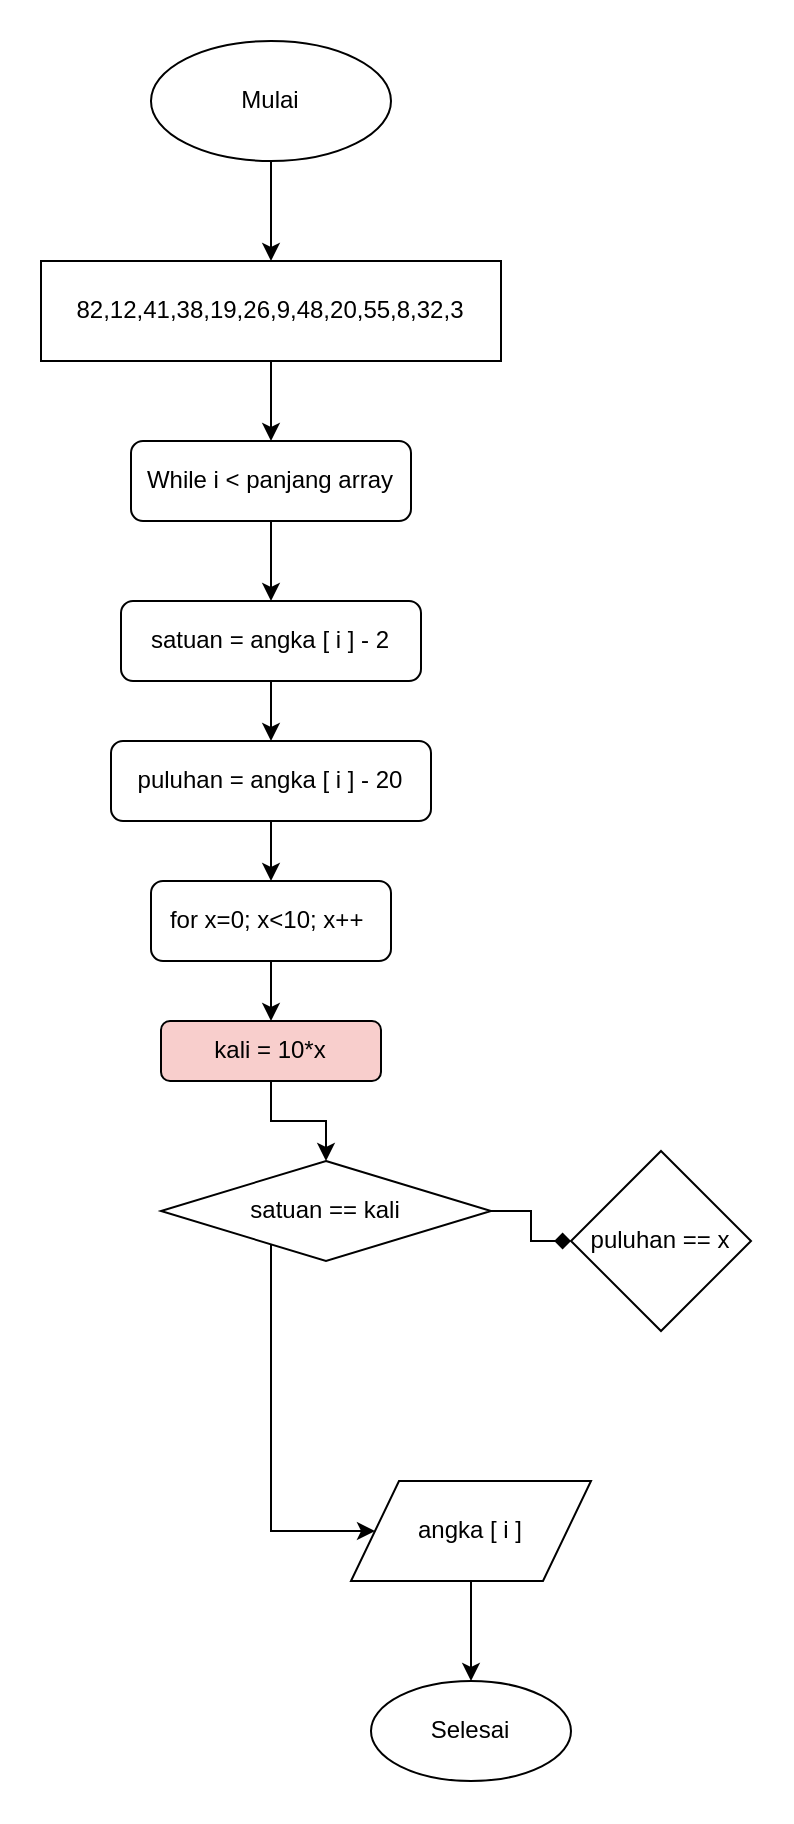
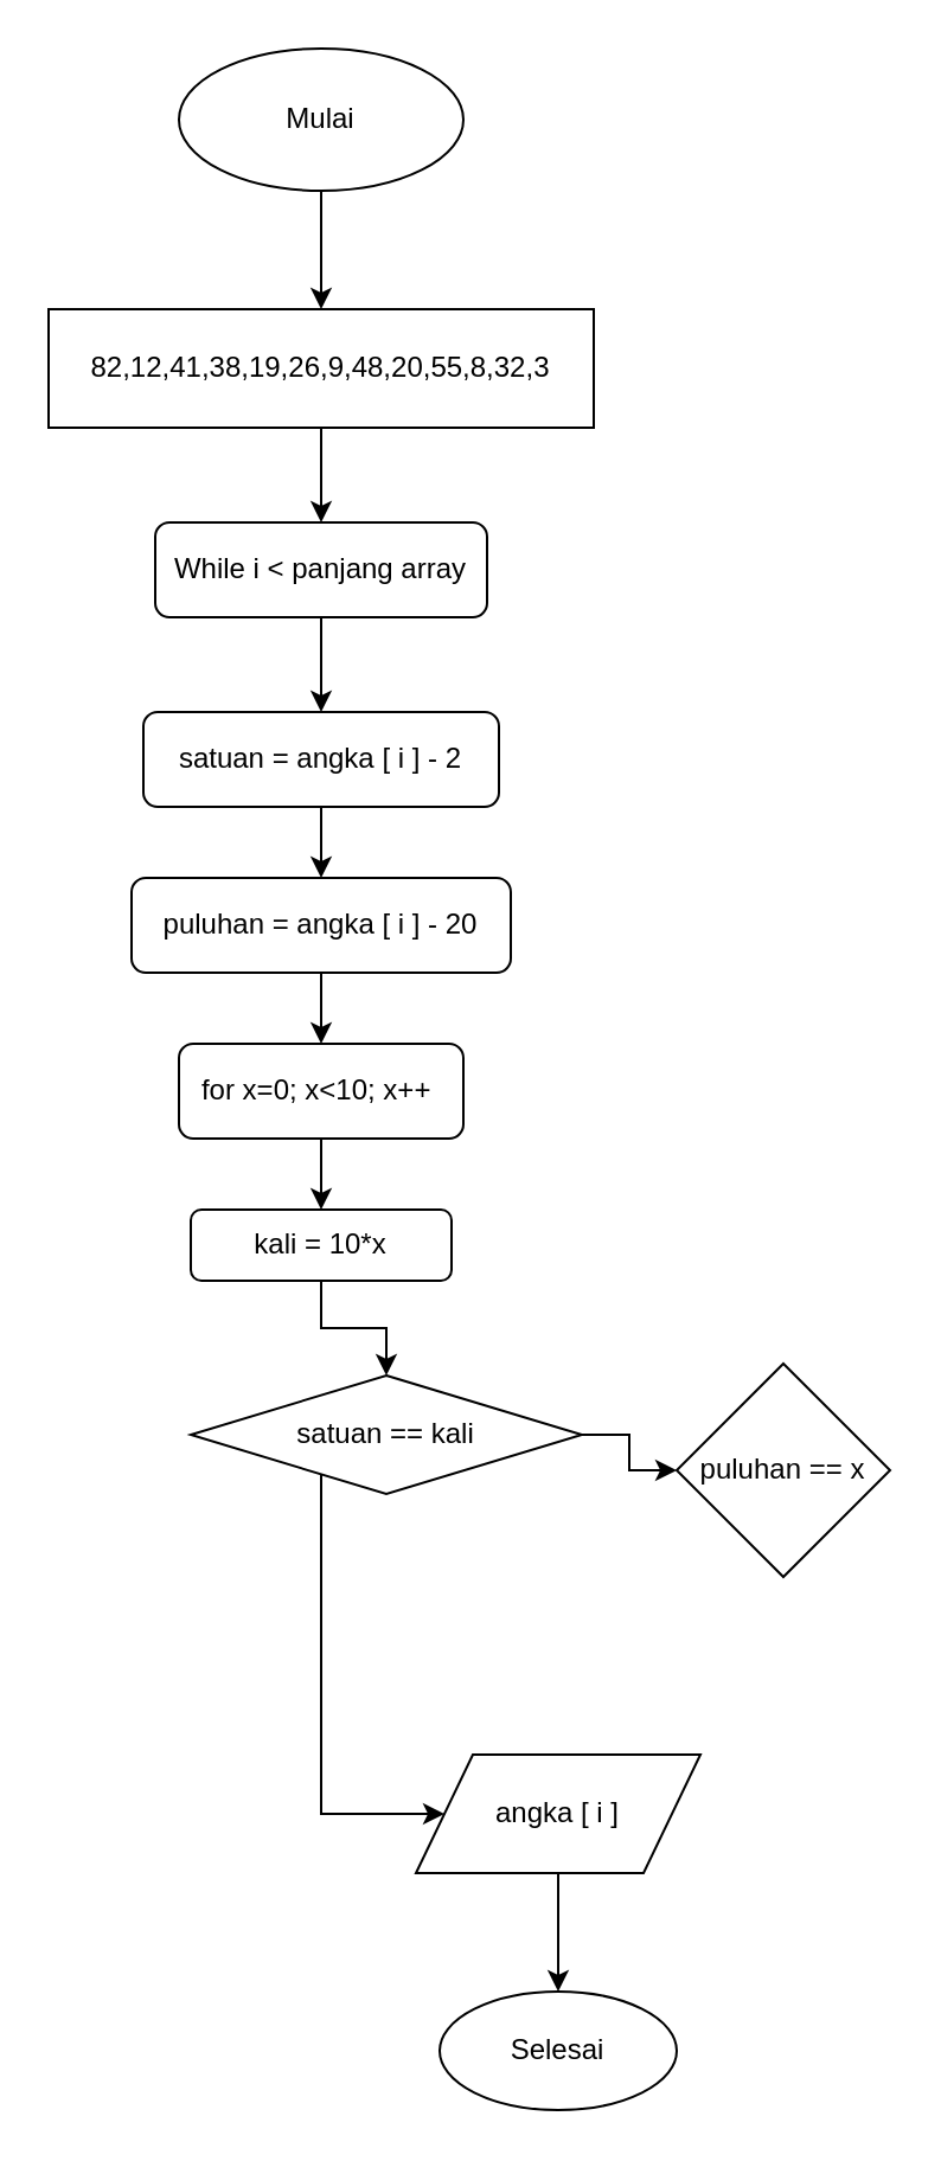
  <mxCell id="0" />
  <mxCell id="1" parent="0" />
  <mxCell id="2" style="edgeStyle=orthogonalEdgeStyle;rounded=0;orthogonalLoop=1;jettySize=auto;html=1;" edge="1" parent="1" source="3"><mxGeometry relative="1" as="geometry"><mxPoint x="135" y="130" as="targetPoint" /></mxGeometry></mxCell>
  <mxCell id="3" value="Mulai" style="ellipse;whiteSpace=wrap;html=1;" vertex="1" parent="1"><mxGeometry x="75" y="20" width="120" height="60" as="geometry" /></mxCell>
  <mxCell id="4" style="edgeStyle=orthogonalEdgeStyle;rounded=0;orthogonalLoop=1;jettySize=auto;html=1;" edge="1" parent="1" source="5"><mxGeometry relative="1" as="geometry"><mxPoint x="135" y="220" as="targetPoint" /></mxGeometry></mxCell>
  <mxCell id="5" value="82,12,41,38,19,26,9,48,20,55,8,32,3" style="rounded=0;whiteSpace=wrap;html=1;" vertex="1" parent="1"><mxGeometry x="20" y="130" width="230" height="50" as="geometry" /></mxCell>
  <mxCell id="6" style="edgeStyle=orthogonalEdgeStyle;rounded=0;orthogonalLoop=1;jettySize=auto;html=1;" edge="1" parent="1" source="7" target="9"><mxGeometry relative="1" as="geometry"><mxPoint x="135" y="300" as="targetPoint" /></mxGeometry></mxCell>
  <mxCell id="7" value="While i &amp;lt; panjang array" style="rounded=1;whiteSpace=wrap;html=1;" vertex="1" parent="1"><mxGeometry x="65" y="220" width="140" height="40" as="geometry" /></mxCell>
  <mxCell id="8" style="edgeStyle=orthogonalEdgeStyle;rounded=0;orthogonalLoop=1;jettySize=auto;html=1;" edge="1" parent="1" source="9"><mxGeometry relative="1" as="geometry"><mxPoint x="135" y="370" as="targetPoint" /></mxGeometry></mxCell>
  <mxCell id="9" value="satuan = angka [ i ] - 2" style="rounded=1;whiteSpace=wrap;html=1;" vertex="1" parent="1"><mxGeometry x="60" y="300" width="150" height="40" as="geometry" /></mxCell>
  <mxCell id="10" style="edgeStyle=orthogonalEdgeStyle;rounded=0;orthogonalLoop=1;jettySize=auto;html=1;entryX=0.5;entryY=0;entryDx=0;entryDy=0;" edge="1" parent="1" source="11" target="13"><mxGeometry relative="1" as="geometry" /></mxCell>
  <mxCell id="11" value="puluhan = angka [ i ] - 20" style="rounded=1;whiteSpace=wrap;html=1;" vertex="1" parent="1"><mxGeometry x="55" y="370" width="160" height="40" as="geometry" /></mxCell>
  <mxCell id="12" style="edgeStyle=orthogonalEdgeStyle;rounded=0;orthogonalLoop=1;jettySize=auto;html=1;" edge="1" parent="1" source="13" target="15"><mxGeometry relative="1" as="geometry"><mxPoint x="135" y="510" as="targetPoint" /></mxGeometry></mxCell>
  <mxCell id="13" value="for x=0; x&amp;lt;10; x++&amp;nbsp;" style="rounded=1;whiteSpace=wrap;html=1;" vertex="1" parent="1"><mxGeometry x="75" y="440" width="120" height="40" as="geometry" /></mxCell>
  <mxCell id="14" style="edgeStyle=orthogonalEdgeStyle;rounded=0;orthogonalLoop=1;jettySize=auto;html=1;entryX=0.5;entryY=0;entryDx=0;entryDy=0;" edge="1" parent="1" source="15" target="18"><mxGeometry relative="1" as="geometry" /></mxCell>
- <mxCell id="15" value="kali = 10*x" style="rounded=1;whiteSpace=wrap;html=1;fillColor=#f8cecc;" vertex="1" parent="1"><mxGeometry x="80" y="510" width="110" height="30" as="geometry" /></mxCell>
- <mxCell id="16" style="edgeStyle=orthogonalEdgeStyle;rounded=0;orthogonalLoop=1;jettySize=auto;html=1;entryX=0;entryY=0.5;entryDx=0;entryDy=0;endArrow=diamond;" edge="1" parent="1" source="18" target="19"><mxGeometry relative="1" as="geometry" /></mxCell>
+ <mxCell id="15" value="kali = 10*x" style="rounded=1;whiteSpace=wrap;html=1;" vertex="1" parent="1"><mxGeometry x="80" y="510" width="110" height="30" as="geometry" /></mxCell>
+ <mxCell id="16" style="edgeStyle=orthogonalEdgeStyle;rounded=0;orthogonalLoop=1;jettySize=auto;html=1;entryX=0;entryY=0.5;entryDx=0;entryDy=0;" edge="1" parent="1" source="18" target="19"><mxGeometry relative="1" as="geometry" /></mxCell>
  <mxCell id="17" style="edgeStyle=orthogonalEdgeStyle;rounded=0;orthogonalLoop=1;jettySize=auto;html=1;" edge="1" parent="1" source="18" target="21"><mxGeometry relative="1" as="geometry"><mxPoint x="135" y="750" as="targetPoint" /><Array as="points"><mxPoint x="135" y="765" /></Array></mxGeometry></mxCell>
  <mxCell id="18" value="satuan == kali" style="rhombus;whiteSpace=wrap;html=1;" vertex="1" parent="1"><mxGeometry x="80" y="580" width="165" height="50" as="geometry" /></mxCell>
  <mxCell id="19" value="puluhan == x" style="rhombus;whiteSpace=wrap;html=1;" vertex="1" parent="1"><mxGeometry x="285" y="575" width="90" height="90" as="geometry" /></mxCell>
  <mxCell id="20" style="edgeStyle=orthogonalEdgeStyle;rounded=0;orthogonalLoop=1;jettySize=auto;html=1;exitX=0.5;exitY=1;exitDx=0;exitDy=0;" edge="1" parent="1" source="21" target="22"><mxGeometry relative="1" as="geometry"><mxPoint x="235" y="840" as="targetPoint" /></mxGeometry></mxCell>
  <mxCell id="21" value="angka [ i ]" style="shape=parallelogram;perimeter=parallelogramPerimeter;whiteSpace=wrap;html=1;" vertex="1" parent="1"><mxGeometry x="175" y="740" width="120" height="50" as="geometry" /></mxCell>
  <mxCell id="22" value="Selesai" style="ellipse;whiteSpace=wrap;html=1;" vertex="1" parent="1"><mxGeometry x="185" y="840" width="100" height="50" as="geometry" /></mxCell>
